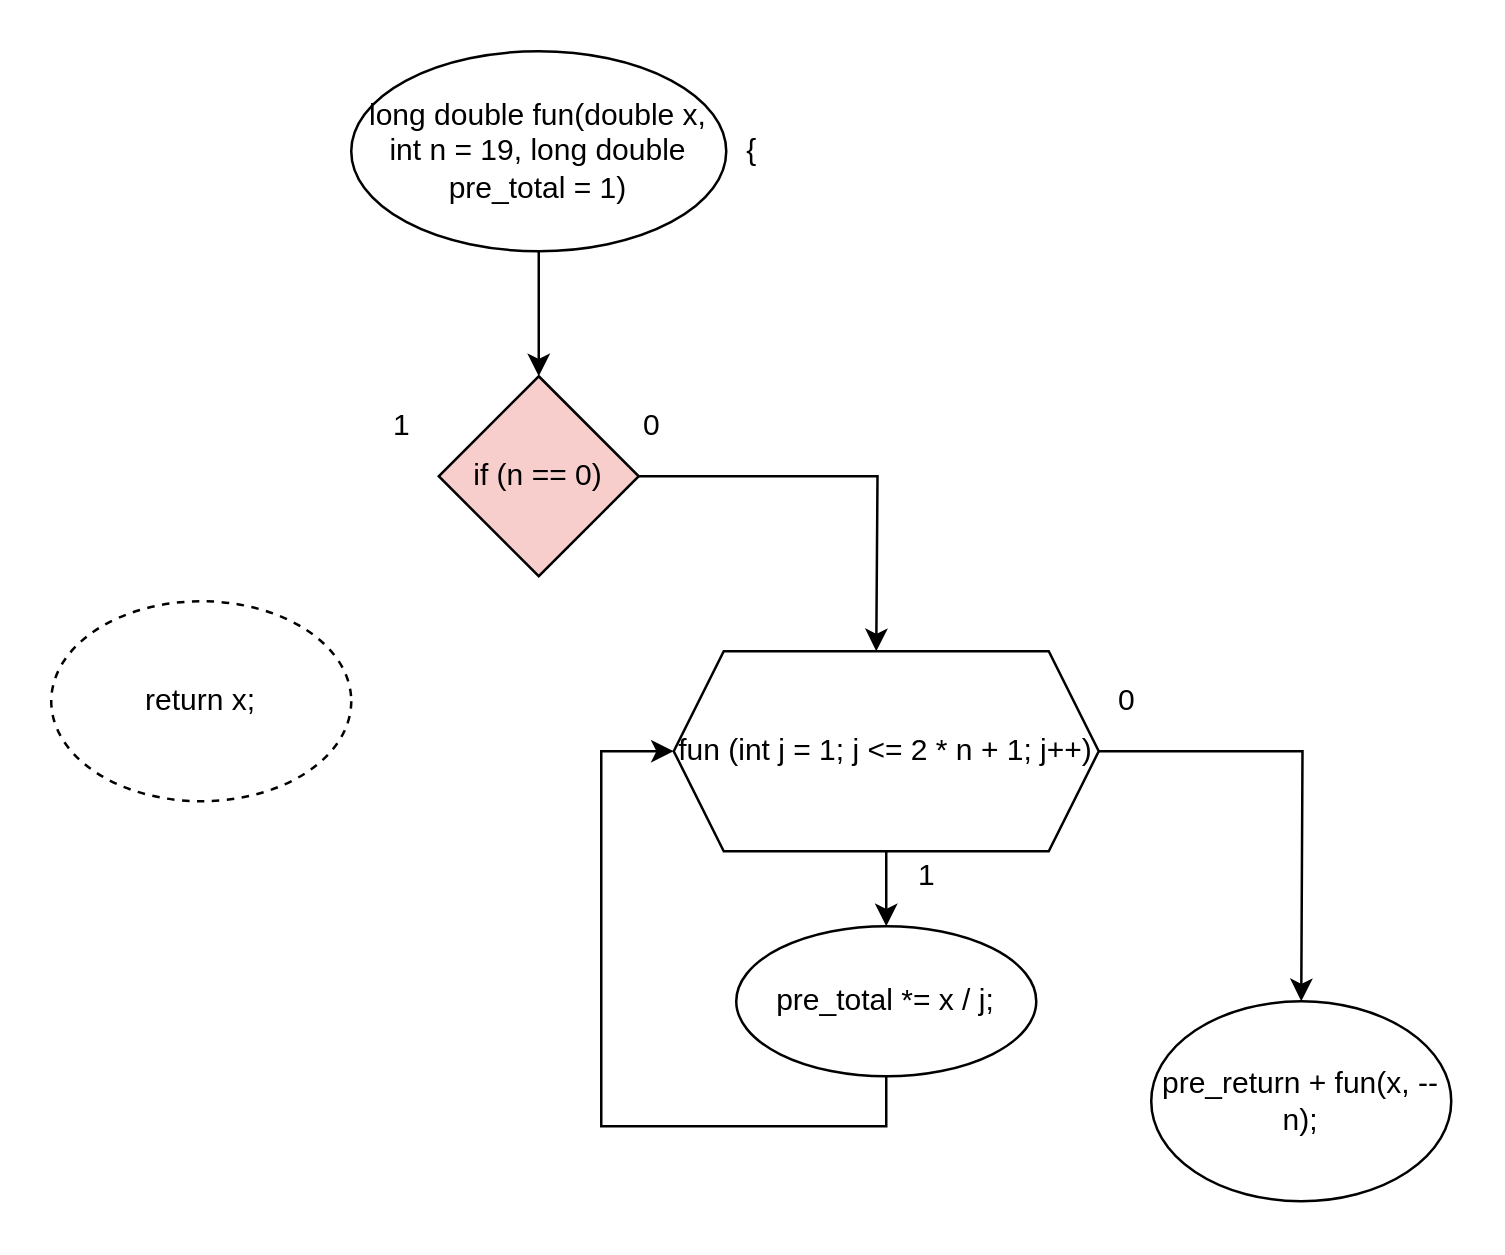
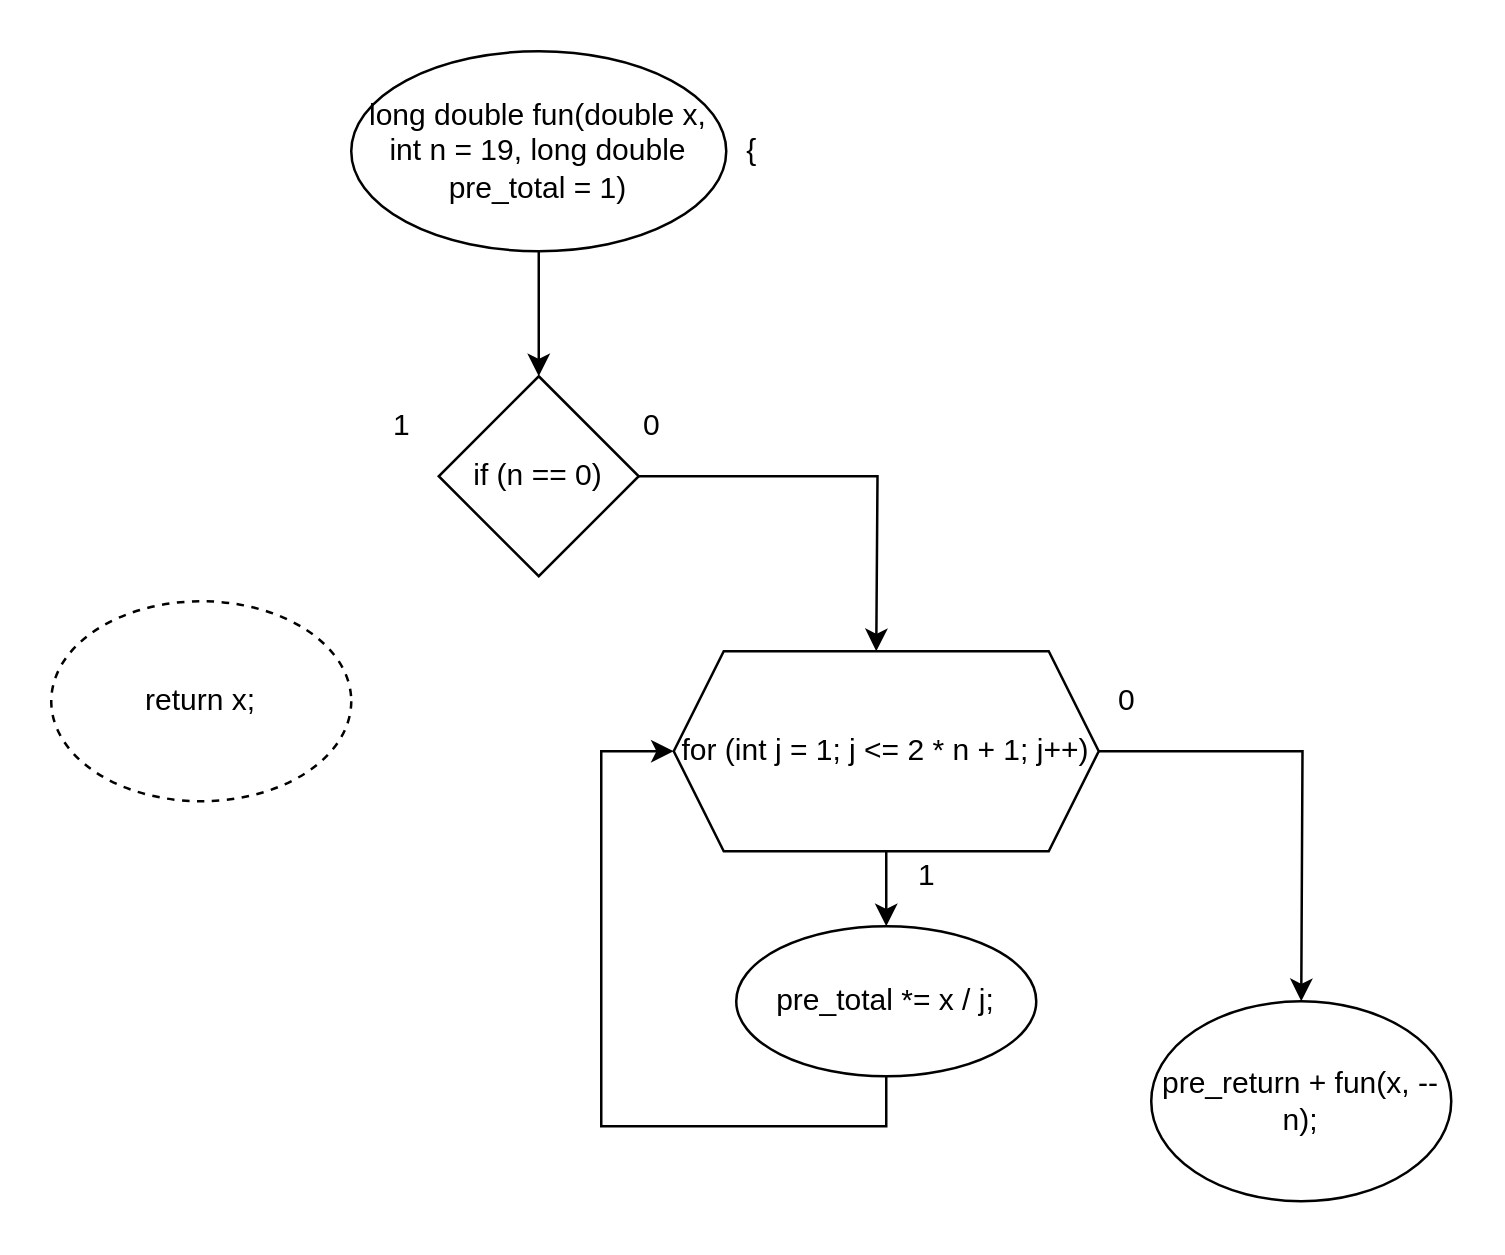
  <mxCell id="0" />
  <mxCell id="1" parent="0" />
  <mxCell id="2" style="edgeStyle=orthogonalEdgeStyle;rounded=0;orthogonalLoop=1;jettySize=auto;html=1;" edge="1" parent="1" source="3" target="6"><mxGeometry relative="1" as="geometry"><mxPoint x="215" y="150" as="targetPoint" /></mxGeometry></mxCell>
  <mxCell id="3" value="long double fun(double x, int n = 19, long double pre_total = 1)" style="ellipse;whiteSpace=wrap;html=1;" vertex="1" parent="1"><mxGeometry x="140" y="20" width="150" height="80" as="geometry" /></mxCell>
  <mxCell id="4" value="{" style="text;html=1;align=center;verticalAlign=middle;resizable=0;points=[];autosize=1;" vertex="1" parent="1"><mxGeometry x="290" y="50" width="20" height="20" as="geometry" /></mxCell>
  <mxCell id="5" style="edgeStyle=orthogonalEdgeStyle;rounded=0;orthogonalLoop=1;jettySize=auto;html=1;" edge="1" parent="1" source="6"><mxGeometry relative="1" as="geometry"><mxPoint x="350" y="260" as="targetPoint" /></mxGeometry></mxCell>
- <mxCell id="6" value="if (n == 0)" style="rhombus;whiteSpace=wrap;html=1;fillColor=#f8cecc;" vertex="1" parent="1"><mxGeometry x="175" y="150" width="80" height="80" as="geometry" /></mxCell>
+ <mxCell id="6" value="if (n == 0)" style="rhombus;whiteSpace=wrap;html=1;" vertex="1" parent="1"><mxGeometry x="175" y="150" width="80" height="80" as="geometry" /></mxCell>
  <mxCell id="7" value="return x;" style="ellipse;whiteSpace=wrap;html=1;dashed=1;" vertex="1" parent="1"><mxGeometry x="20" y="240" width="120" height="80" as="geometry" /></mxCell>
  <mxCell id="8" style="edgeStyle=orthogonalEdgeStyle;rounded=0;orthogonalLoop=1;jettySize=auto;html=1;" edge="1" parent="1" source="10" target="12"><mxGeometry relative="1" as="geometry"><mxPoint x="354" y="370" as="targetPoint" /></mxGeometry></mxCell>
  <mxCell id="9" style="edgeStyle=orthogonalEdgeStyle;rounded=0;orthogonalLoop=1;jettySize=auto;html=1;" edge="1" parent="1" source="10"><mxGeometry relative="1" as="geometry"><mxPoint x="520" y="400" as="targetPoint" /></mxGeometry></mxCell>
- <mxCell id="10" value="fun (int j = 1; j &amp;lt;= 2 * n + 1; j++)" style="shape=hexagon;perimeter=hexagonPerimeter2;whiteSpace=wrap;html=1;fixedSize=1;" vertex="1" parent="1"><mxGeometry x="269" y="260" width="170" height="80" as="geometry" /></mxCell>
+ <mxCell id="10" value="for (int j = 1; j &amp;lt;= 2 * n + 1; j++)" style="shape=hexagon;perimeter=hexagonPerimeter2;whiteSpace=wrap;html=1;fixedSize=1;" vertex="1" parent="1"><mxGeometry x="269" y="260" width="170" height="80" as="geometry" /></mxCell>
  <mxCell id="11" style="edgeStyle=orthogonalEdgeStyle;rounded=0;orthogonalLoop=1;jettySize=auto;html=1;entryX=0;entryY=0.5;entryDx=0;entryDy=0;" edge="1" parent="1" source="12" target="10"><mxGeometry relative="1" as="geometry"><Array as="points"><mxPoint x="354" y="450" /><mxPoint x="240" y="450" /><mxPoint x="240" y="300" /></Array></mxGeometry></mxCell>
  <mxCell id="12" value="pre_total *= x / j;" style="ellipse;whiteSpace=wrap;html=1;" vertex="1" parent="1"><mxGeometry x="294" y="370" width="120" height="60" as="geometry" /></mxCell>
  <mxCell id="13" value="1" style="text;html=1;align=center;verticalAlign=middle;resizable=0;points=[];autosize=1;" vertex="1" parent="1"><mxGeometry x="360" y="340" width="20" height="20" as="geometry" /></mxCell>
  <mxCell id="14" value="1" style="text;html=1;align=center;verticalAlign=middle;resizable=0;points=[];autosize=1;" vertex="1" parent="1"><mxGeometry x="150" y="160" width="20" height="20" as="geometry" /></mxCell>
  <mxCell id="15" value="0" style="text;html=1;align=center;verticalAlign=middle;resizable=0;points=[];autosize=1;" vertex="1" parent="1"><mxGeometry x="250" y="160" width="20" height="20" as="geometry" /></mxCell>
  <mxCell id="16" value="pre_return + fun(x, --n);" style="ellipse;whiteSpace=wrap;html=1;" vertex="1" parent="1"><mxGeometry x="460" y="400" width="120" height="80" as="geometry" /></mxCell>
  <mxCell id="17" value="0" style="text;html=1;align=center;verticalAlign=middle;resizable=0;points=[];autosize=1;" vertex="1" parent="1"><mxGeometry x="440" y="270" width="20" height="20" as="geometry" /></mxCell>
